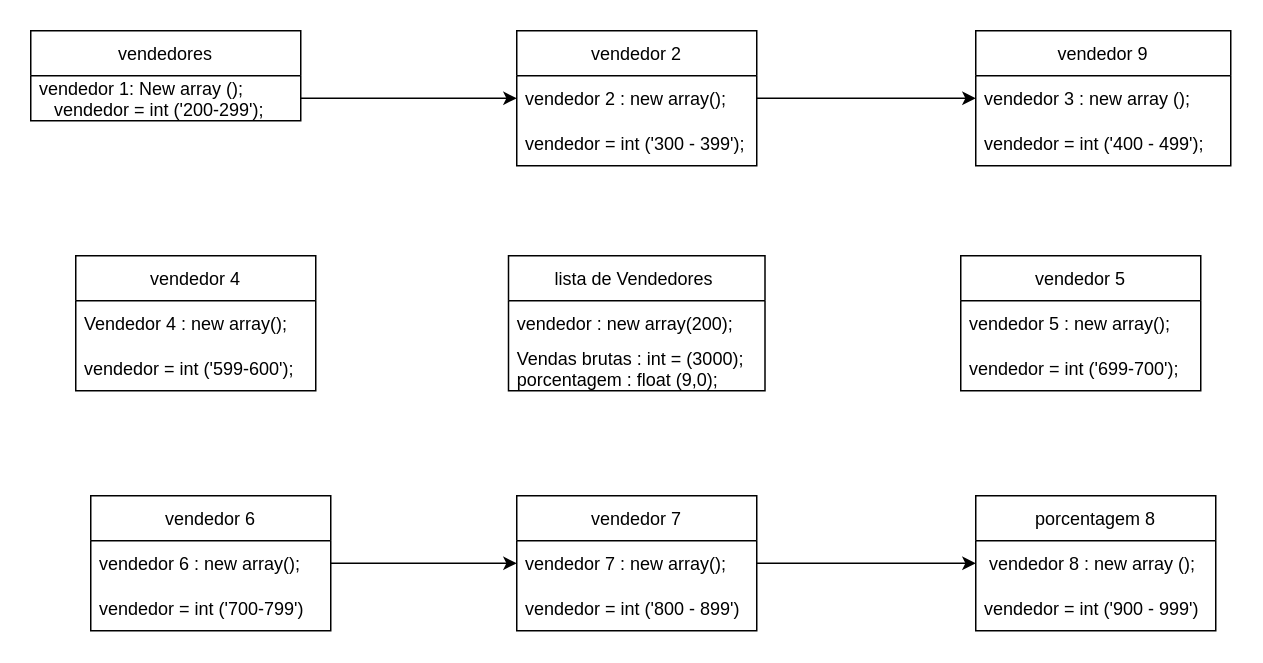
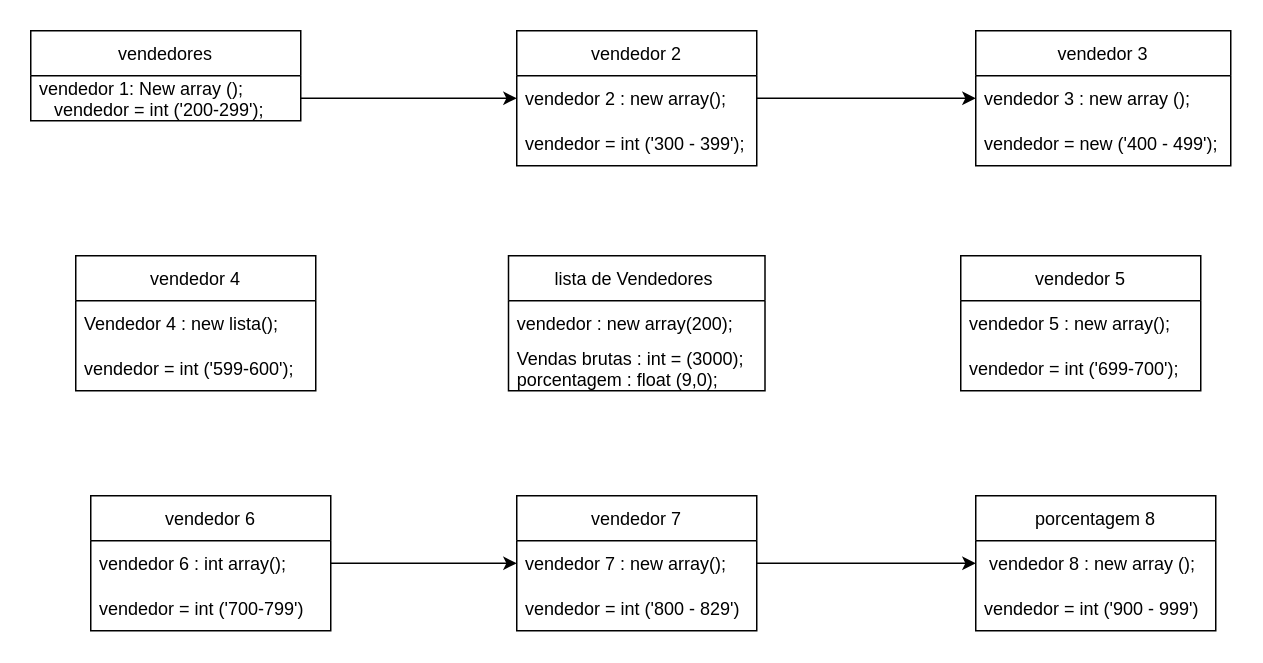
  <mxCell id="0" />
  <mxCell id="1" parent="0" />
  <mxCell id="2" value="" style="edgeStyle=orthogonalEdgeStyle;rounded=0;orthogonalLoop=1;jettySize=auto;html=1;startArrow=none;" parent="1" source="31" target="6" edge="1"><mxGeometry relative="1" as="geometry"><mxPoint x="270" y="50" as="targetPoint" /></mxGeometry></mxCell>
  <mxCell id="3" value=" vendedores " style="swimlane;fontStyle=0;childLayout=stackLayout;horizontal=1;startSize=30;horizontalStack=0;resizeParent=1;resizeParentMax=0;resizeLast=0;collapsible=1;marginBottom=0;" parent="1" vertex="1"><mxGeometry x="20" y="20" width="180" height="60" as="geometry" /></mxCell>
  <mxCell id="4" value="" style="edgeStyle=orthogonalEdgeStyle;rounded=0;orthogonalLoop=1;jettySize=auto;html=1;" parent="1" source="5" edge="1"><mxGeometry relative="1" as="geometry"><mxPoint x="650" y="65" as="targetPoint" /></mxGeometry></mxCell>
  <mxCell id="5" value="vendedor 2" style="swimlane;fontStyle=0;childLayout=stackLayout;horizontal=1;startSize=30;horizontalStack=0;resizeParent=1;resizeParentMax=0;resizeLast=0;collapsible=1;marginBottom=0;" parent="1" vertex="1"><mxGeometry x="344" y="20" width="160" height="90" as="geometry" /></mxCell>
  <mxCell id="6" value="vendedor 2 : new array();" style="text;strokeColor=none;fillColor=none;align=left;verticalAlign=middle;spacingLeft=4;spacingRight=4;overflow=hidden;points=[[0,0.5],[1,0.5]];portConstraint=eastwest;rotatable=0;" parent="5" vertex="1"><mxGeometry y="30" width="160" height="30" as="geometry" /></mxCell>
  <mxCell id="7" value="vendedor = int ('300 - 399');" style="text;strokeColor=none;fillColor=none;align=left;verticalAlign=middle;spacingLeft=4;spacingRight=4;overflow=hidden;points=[[0,0.5],[1,0.5]];portConstraint=eastwest;rotatable=0;" parent="5" vertex="1"><mxGeometry y="60" width="160" height="30" as="geometry" /></mxCell>
- <mxCell id="8" value="vendedor 9" style="swimlane;fontStyle=0;childLayout=stackLayout;horizontal=1;startSize=30;horizontalStack=0;resizeParent=1;resizeParentMax=0;resizeLast=0;collapsible=1;marginBottom=0;" parent="1" vertex="1"><mxGeometry x="650" y="20" width="170" height="90" as="geometry" /></mxCell>
+ <mxCell id="8" value="vendedor 3" style="swimlane;fontStyle=0;childLayout=stackLayout;horizontal=1;startSize=30;horizontalStack=0;resizeParent=1;resizeParentMax=0;resizeLast=0;collapsible=1;marginBottom=0;" parent="1" vertex="1"><mxGeometry x="650" y="20" width="170" height="90" as="geometry" /></mxCell>
  <mxCell id="9" value="vendedor 3 : new array ();" style="text;strokeColor=none;fillColor=none;align=left;verticalAlign=middle;spacingLeft=4;spacingRight=4;overflow=hidden;points=[[0,0.5],[1,0.5]];portConstraint=eastwest;rotatable=0;" parent="8" vertex="1"><mxGeometry y="30" width="170" height="30" as="geometry" /></mxCell>
- <mxCell id="10" value="vendedor = int ('400 - 499');" style="text;strokeColor=none;fillColor=none;align=left;verticalAlign=middle;spacingLeft=4;spacingRight=4;overflow=hidden;points=[[0,0.5],[1,0.5]];portConstraint=eastwest;rotatable=0;" parent="8" vertex="1"><mxGeometry y="60" width="170" height="30" as="geometry" /></mxCell>
+ <mxCell id="10" value="vendedor = new ('400 - 499');" style="text;strokeColor=none;fillColor=none;align=left;verticalAlign=middle;spacingLeft=4;spacingRight=4;overflow=hidden;points=[[0,0.5],[1,0.5]];portConstraint=eastwest;rotatable=0;" parent="8" vertex="1"><mxGeometry y="60" width="170" height="30" as="geometry" /></mxCell>
  <mxCell id="11" value="vendedor 4" style="swimlane;fontStyle=0;childLayout=stackLayout;horizontal=1;startSize=30;horizontalStack=0;resizeParent=1;resizeParentMax=0;resizeLast=0;collapsible=1;marginBottom=0;" parent="1" vertex="1"><mxGeometry x="50" y="170" width="160" height="90" as="geometry" /></mxCell>
- <mxCell id="12" value="Vendedor 4 : new array();" style="text;strokeColor=none;fillColor=none;align=left;verticalAlign=middle;spacingLeft=4;spacingRight=4;overflow=hidden;points=[[0,0.5],[1,0.5]];portConstraint=eastwest;rotatable=0;" parent="11" vertex="1"><mxGeometry y="30" width="160" height="30" as="geometry" /></mxCell>
+ <mxCell id="12" value="Vendedor 4 : new lista();" style="text;strokeColor=none;fillColor=none;align=left;verticalAlign=middle;spacingLeft=4;spacingRight=4;overflow=hidden;points=[[0,0.5],[1,0.5]];portConstraint=eastwest;rotatable=0;" parent="11" vertex="1"><mxGeometry y="30" width="160" height="30" as="geometry" /></mxCell>
  <mxCell id="13" value="vendedor = int ('599-600');" style="text;strokeColor=none;fillColor=none;align=left;verticalAlign=middle;spacingLeft=4;spacingRight=4;overflow=hidden;points=[[0,0.5],[1,0.5]];portConstraint=eastwest;rotatable=0;" parent="11" vertex="1"><mxGeometry y="60" width="160" height="30" as="geometry" /></mxCell>
  <mxCell id="14" value="lista de Vendedores " style="swimlane;fontStyle=0;childLayout=stackLayout;horizontal=1;startSize=30;horizontalStack=0;resizeParent=1;resizeParentMax=0;resizeLast=0;collapsible=1;marginBottom=0;" parent="1" vertex="1"><mxGeometry x="338.5" y="170" width="171" height="90" as="geometry" /></mxCell>
  <mxCell id="15" value="vendedor : new array(200);" style="text;strokeColor=none;fillColor=none;align=left;verticalAlign=middle;spacingLeft=4;spacingRight=4;overflow=hidden;points=[[0,0.5],[1,0.5]];portConstraint=eastwest;rotatable=0;" parent="14" vertex="1"><mxGeometry y="30" width="171" height="30" as="geometry" /></mxCell>
  <mxCell id="16" value="Vendas brutas : int = (3000);&#10;porcentagem : float (9,0);" style="text;strokeColor=none;fillColor=none;align=left;verticalAlign=middle;spacingLeft=4;spacingRight=4;overflow=hidden;points=[[0,0.5],[1,0.5]];portConstraint=eastwest;rotatable=0;" parent="14" vertex="1"><mxGeometry y="60" width="171" height="30" as="geometry" /></mxCell>
  <mxCell id="17" value="vendedor 5" style="swimlane;fontStyle=0;childLayout=stackLayout;horizontal=1;startSize=30;horizontalStack=0;resizeParent=1;resizeParentMax=0;resizeLast=0;collapsible=1;marginBottom=0;" parent="1" vertex="1"><mxGeometry x="640" y="170" width="160" height="90" as="geometry" /></mxCell>
  <mxCell id="18" value="vendedor 5 : new array();" style="text;strokeColor=none;fillColor=none;align=left;verticalAlign=middle;spacingLeft=4;spacingRight=4;overflow=hidden;points=[[0,0.5],[1,0.5]];portConstraint=eastwest;rotatable=0;" parent="17" vertex="1"><mxGeometry y="30" width="160" height="30" as="geometry" /></mxCell>
  <mxCell id="19" value="vendedor = int ('699-700');" style="text;strokeColor=none;fillColor=none;align=left;verticalAlign=middle;spacingLeft=4;spacingRight=4;overflow=hidden;points=[[0,0.5],[1,0.5]];portConstraint=eastwest;rotatable=0;" parent="17" vertex="1"><mxGeometry y="60" width="160" height="30" as="geometry" /></mxCell>
  <mxCell id="20" value="" style="edgeStyle=orthogonalEdgeStyle;rounded=0;orthogonalLoop=1;jettySize=auto;html=1;entryX=0;entryY=0.5;entryDx=0;entryDy=0;" parent="1" source="21" target="26" edge="1"><mxGeometry relative="1" as="geometry"><mxPoint x="340" y="375" as="targetPoint" /></mxGeometry></mxCell>
  <mxCell id="21" value="vendedor 6" style="swimlane;fontStyle=0;childLayout=stackLayout;horizontal=1;startSize=30;horizontalStack=0;resizeParent=1;resizeParentMax=0;resizeLast=0;collapsible=1;marginBottom=0;" parent="1" vertex="1"><mxGeometry x="60" y="330" width="160" height="90" as="geometry" /></mxCell>
- <mxCell id="22" value="vendedor 6 : new array();" style="text;strokeColor=none;fillColor=none;align=left;verticalAlign=middle;spacingLeft=4;spacingRight=4;overflow=hidden;points=[[0,0.5],[1,0.5]];portConstraint=eastwest;rotatable=0;" parent="21" vertex="1"><mxGeometry y="30" width="160" height="30" as="geometry" /></mxCell>
+ <mxCell id="22" value="vendedor 6 : int array();" style="text;strokeColor=none;fillColor=none;align=left;verticalAlign=middle;spacingLeft=4;spacingRight=4;overflow=hidden;points=[[0,0.5],[1,0.5]];portConstraint=eastwest;rotatable=0;" parent="21" vertex="1"><mxGeometry y="30" width="160" height="30" as="geometry" /></mxCell>
  <mxCell id="23" value="vendedor = int ('700-799')" style="text;strokeColor=none;fillColor=none;align=left;verticalAlign=middle;spacingLeft=4;spacingRight=4;overflow=hidden;points=[[0,0.5],[1,0.5]];portConstraint=eastwest;rotatable=0;" parent="21" vertex="1"><mxGeometry y="60" width="160" height="30" as="geometry" /></mxCell>
  <mxCell id="24" value="" style="edgeStyle=orthogonalEdgeStyle;rounded=0;orthogonalLoop=1;jettySize=auto;html=1;entryX=0;entryY=0.5;entryDx=0;entryDy=0;" parent="1" source="25" target="29" edge="1"><mxGeometry relative="1" as="geometry"><mxPoint x="624" y="375" as="targetPoint" /><Array as="points" /></mxGeometry></mxCell>
  <mxCell id="25" value="vendedor 7" style="swimlane;fontStyle=0;childLayout=stackLayout;horizontal=1;startSize=30;horizontalStack=0;resizeParent=1;resizeParentMax=0;resizeLast=0;collapsible=1;marginBottom=0;" parent="1" vertex="1"><mxGeometry x="344" y="330" width="160" height="90" as="geometry" /></mxCell>
  <mxCell id="26" value="vendedor 7 : new array();" style="text;strokeColor=none;fillColor=none;align=left;verticalAlign=middle;spacingLeft=4;spacingRight=4;overflow=hidden;points=[[0,0.5],[1,0.5]];portConstraint=eastwest;rotatable=0;" parent="25" vertex="1"><mxGeometry y="30" width="160" height="30" as="geometry" /></mxCell>
- <mxCell id="27" value="vendedor = int ('800 - 899')" style="text;strokeColor=none;fillColor=none;align=left;verticalAlign=middle;spacingLeft=4;spacingRight=4;overflow=hidden;points=[[0,0.5],[1,0.5]];portConstraint=eastwest;rotatable=0;" parent="25" vertex="1"><mxGeometry y="60" width="160" height="30" as="geometry" /></mxCell>
+ <mxCell id="27" value="vendedor = int ('800 - 829')" style="text;strokeColor=none;fillColor=none;align=left;verticalAlign=middle;spacingLeft=4;spacingRight=4;overflow=hidden;points=[[0,0.5],[1,0.5]];portConstraint=eastwest;rotatable=0;" parent="25" vertex="1"><mxGeometry y="60" width="160" height="30" as="geometry" /></mxCell>
  <mxCell id="28" value="porcentagem 8" style="swimlane;fontStyle=0;childLayout=stackLayout;horizontal=1;startSize=30;horizontalStack=0;resizeParent=1;resizeParentMax=0;resizeLast=0;collapsible=1;marginBottom=0;" parent="1" vertex="1"><mxGeometry x="650" y="330" width="160" height="90" as="geometry" /></mxCell>
  <mxCell id="29" value=" vendedor 8 : new array ();" style="text;strokeColor=none;fillColor=none;align=left;verticalAlign=middle;spacingLeft=4;spacingRight=4;overflow=hidden;points=[[0,0.5],[1,0.5]];portConstraint=eastwest;rotatable=0;" parent="28" vertex="1"><mxGeometry y="30" width="160" height="30" as="geometry" /></mxCell>
  <mxCell id="30" value="vendedor = int ('900 - 999')" style="text;strokeColor=none;fillColor=none;align=left;verticalAlign=middle;spacingLeft=4;spacingRight=4;overflow=hidden;points=[[0,0.5],[1,0.5]];portConstraint=eastwest;rotatable=0;" parent="28" vertex="1"><mxGeometry y="60" width="160" height="30" as="geometry" /></mxCell>
  <mxCell id="31" value="vendedor 1: New array ();&#10;   vendedor = int ('200-299');" style="text;strokeColor=none;fillColor=none;align=left;verticalAlign=middle;spacingLeft=4;spacingRight=4;overflow=hidden;points=[[0,0.5],[1,0.5]];portConstraint=eastwest;rotatable=0;" parent="1" vertex="1"><mxGeometry x="20" y="50" width="180" height="30" as="geometry" /></mxCell>
